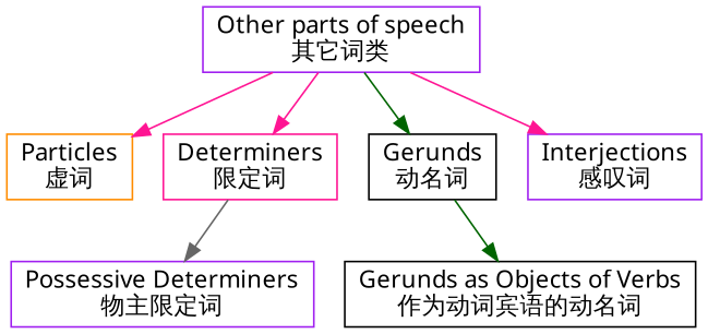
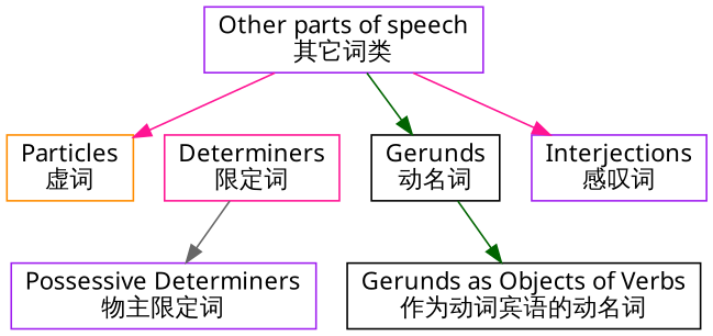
  digraph {
    fontname="Noto Sans"
    rankdir=TB
    node [color=purple fontname="Noto Sans" fontsize=14 shape=rect]
    edge [color=deeppink fontname="Noto Sans"]
    n1 [label="Other parts of speech\n其它词类"]
    n2 [color=darkorange label="Particles\n虚词"]
    n3 [color=deeppink label="Determiners\n限定词"]
    n4 [color=black label="Gerunds\n动名词"]
    n5 [label="Interjections\n感叹词"]
    n6 [label="Possessive Determiners\n物主限定词"]
    n7 [color=black label="Gerunds as Objects of Verbs\n作为动词宾语的动名词"]
    n1 -> n2
-   n1 -> n3
    n1 -> n4 [color=darkgreen]
    n1 -> n5
    n3 -> n6 [color=gray40]
    n4 -> n7 [color=darkgreen]
  }
